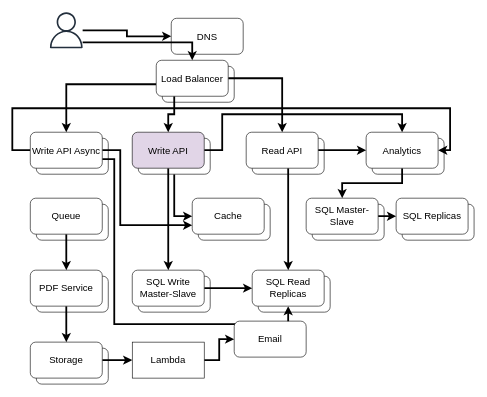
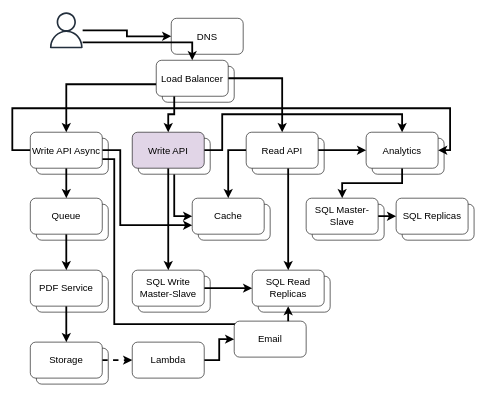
  <mxCell id="0" />
  <mxCell id="1" parent="0" />
  <mxCell id="2" value="" style="rounded=1;whiteSpace=wrap;html=1;fontSize=16;" parent="1" vertex="1"><mxGeometry x="520" y="340" width="120" height="60" as="geometry" /></mxCell>
  <mxCell id="3" value="" style="rounded=1;whiteSpace=wrap;html=1;fontSize=16;" parent="1" vertex="1"><mxGeometry x="230" y="460" width="120" height="60" as="geometry" /></mxCell>
  <mxCell id="4" value="" style="rounded=1;whiteSpace=wrap;html=1;fontSize=16;" parent="1" vertex="1"><mxGeometry x="430" y="460" width="120" height="60" as="geometry" /></mxCell>
  <mxCell id="5" value="" style="rounded=1;whiteSpace=wrap;html=1;fontSize=16;" parent="1" vertex="1"><mxGeometry x="60" y="580" width="120" height="60" as="geometry" /></mxCell>
  <mxCell id="6" value="" style="rounded=1;whiteSpace=wrap;html=1;fontSize=16;" parent="1" vertex="1"><mxGeometry x="670" y="340" width="120" height="60" as="geometry" /></mxCell>
  <mxCell id="7" value="" style="rounded=1;whiteSpace=wrap;html=1;fontSize=16;" parent="1" vertex="1"><mxGeometry x="60" y="460" width="120" height="60" as="geometry" /></mxCell>
  <mxCell id="8" value="" style="rounded=1;whiteSpace=wrap;html=1;fontSize=16;" parent="1" vertex="1"><mxGeometry x="60" y="340" width="120" height="60" as="geometry" /></mxCell>
  <mxCell id="9" value="" style="rounded=1;whiteSpace=wrap;html=1;fontSize=16;" parent="1" vertex="1"><mxGeometry x="60" y="230" width="120" height="60" as="geometry" /></mxCell>
  <mxCell id="10" value="" style="rounded=1;whiteSpace=wrap;html=1;fontSize=16;" parent="1" vertex="1"><mxGeometry x="620" y="230" width="120" height="60" as="geometry" /></mxCell>
  <mxCell id="11" value="" style="rounded=1;whiteSpace=wrap;html=1;fontSize=16;" parent="1" vertex="1"><mxGeometry x="330" y="340" width="120" height="60" as="geometry" /></mxCell>
  <mxCell id="12" value="&lt;font style=&quot;font-size: 16px;&quot;&gt;DNS&lt;/font&gt;" style="rounded=1;whiteSpace=wrap;html=1;" parent="1" vertex="1"><mxGeometry x="285" y="30" width="120" height="60" as="geometry" /></mxCell>
  <mxCell id="13" value="" style="rounded=1;whiteSpace=wrap;html=1;fontSize=16;" parent="1" vertex="1"><mxGeometry x="270" y="110" width="120" height="60" as="geometry" /></mxCell>
  <mxCell id="14" style="edgeStyle=orthogonalEdgeStyle;rounded=0;orthogonalLoop=1;jettySize=auto;html=1;entryX=0.5;entryY=0;entryDx=0;entryDy=0;fontSize=16;strokeWidth=3;" parent="1" source="17" target="35" edge="1"><mxGeometry relative="1" as="geometry"><Array as="points"><mxPoint x="110" y="140" /></Array></mxGeometry></mxCell>
  <mxCell id="15" style="edgeStyle=orthogonalEdgeStyle;rounded=0;orthogonalLoop=1;jettySize=auto;html=1;exitX=0.25;exitY=1;exitDx=0;exitDy=0;fontSize=16;strokeWidth=3;" parent="1" source="17" target="25" edge="1"><mxGeometry relative="1" as="geometry" /></mxCell>
  <mxCell id="16" style="edgeStyle=orthogonalEdgeStyle;rounded=0;orthogonalLoop=1;jettySize=auto;html=1;entryX=0.5;entryY=0;entryDx=0;entryDy=0;fontSize=16;strokeWidth=3;" parent="1" source="17" target="30" edge="1"><mxGeometry relative="1" as="geometry" /></mxCell>
  <mxCell id="17" value="Load Balancer" style="rounded=1;whiteSpace=wrap;html=1;fontSize=16;" parent="1" vertex="1"><mxGeometry x="260" y="100" width="120" height="60" as="geometry" /></mxCell>
  <mxCell id="18" style="edgeStyle=orthogonalEdgeStyle;rounded=0;orthogonalLoop=1;jettySize=auto;html=1;entryX=0;entryY=0.5;entryDx=0;entryDy=0;fontSize=16;strokeWidth=3;" parent="1" source="20" target="12" edge="1"><mxGeometry relative="1" as="geometry" /></mxCell>
  <mxCell id="19" style="edgeStyle=orthogonalEdgeStyle;rounded=0;orthogonalLoop=1;jettySize=auto;html=1;entryX=0.5;entryY=0;entryDx=0;entryDy=0;fontSize=16;strokeWidth=3;" parent="1" source="20" target="17" edge="1"><mxGeometry relative="1" as="geometry"><Array as="points"><mxPoint x="320" y="70" /></Array></mxGeometry></mxCell>
  <mxCell id="20" value="" style="sketch=0;outlineConnect=0;fontColor=#232F3E;gradientColor=none;fillColor=#232F3D;strokeColor=none;dashed=0;verticalLabelPosition=bottom;verticalAlign=top;align=center;html=1;fontSize=12;fontStyle=0;aspect=fixed;pointerEvents=1;shape=mxgraph.aws4.user;" parent="1" vertex="1"><mxGeometry x="80" y="20" width="60" height="60" as="geometry" /></mxCell>
  <mxCell id="21" style="edgeStyle=orthogonalEdgeStyle;rounded=0;orthogonalLoop=1;jettySize=auto;html=1;entryX=0;entryY=0.5;entryDx=0;entryDy=0;fontSize=16;strokeWidth=3;" parent="1" source="22" target="45" edge="1"><mxGeometry relative="1" as="geometry" /></mxCell>
  <mxCell id="22" value="&lt;div&gt;&lt;br&gt;&lt;/div&gt;" style="rounded=1;whiteSpace=wrap;html=1;fontSize=16;" parent="1" vertex="1"><mxGeometry x="230" y="230" width="120" height="60" as="geometry" /></mxCell>
  <mxCell id="23" style="edgeStyle=orthogonalEdgeStyle;rounded=0;orthogonalLoop=1;jettySize=auto;html=1;entryX=0.5;entryY=0;entryDx=0;entryDy=0;fontSize=16;strokeWidth=3;" parent="1" source="25" target="52" edge="1"><mxGeometry relative="1" as="geometry" /></mxCell>
  <mxCell id="24" style="edgeStyle=orthogonalEdgeStyle;rounded=0;orthogonalLoop=1;jettySize=auto;html=1;entryX=0.5;entryY=0;entryDx=0;entryDy=0;fontSize=16;strokeWidth=3;" parent="1" source="25" target="47" edge="1"><mxGeometry relative="1" as="geometry"><Array as="points"><mxPoint x="370" y="250" /><mxPoint x="370" y="190" /><mxPoint x="670" y="190" /></Array></mxGeometry></mxCell>
  <mxCell id="25" value="Write API" style="rounded=1;whiteSpace=wrap;html=1;fontSize=16;fillColor=#e1d5e7;" parent="1" vertex="1"><mxGeometry x="220" y="220" width="120" height="60" as="geometry" /></mxCell>
  <mxCell id="26" value="&lt;div&gt;&lt;br&gt;&lt;/div&gt;" style="rounded=1;whiteSpace=wrap;html=1;fontSize=16;" parent="1" vertex="1"><mxGeometry x="420" y="230" width="120" height="60" as="geometry" /></mxCell>
  <mxCell id="27" style="edgeStyle=orthogonalEdgeStyle;rounded=0;orthogonalLoop=1;jettySize=auto;html=1;entryX=0.5;entryY=0;entryDx=0;entryDy=0;fontSize=16;strokeWidth=3;" parent="1" source="30" target="53" edge="1"><mxGeometry relative="1" as="geometry"><Array as="points"><mxPoint x="480" y="430" /><mxPoint x="480" y="430" /></Array></mxGeometry></mxCell>
  <mxCell id="28" style="edgeStyle=orthogonalEdgeStyle;rounded=0;orthogonalLoop=1;jettySize=auto;html=1;entryX=0;entryY=0.5;entryDx=0;entryDy=0;fontSize=16;strokeWidth=3;" parent="1" source="30" target="47" edge="1"><mxGeometry relative="1" as="geometry" /></mxCell>
+ <mxCell id="29" style="edgeStyle=orthogonalEdgeStyle;rounded=0;orthogonalLoop=1;jettySize=auto;html=1;exitX=0;exitY=0.5;exitDx=0;exitDy=0;entryX=0.5;entryY=0;entryDx=0;entryDy=0;fontSize=16;strokeWidth=3;" parent="1" source="30" target="45" edge="1"><mxGeometry relative="1" as="geometry" /></mxCell>
  <mxCell id="30" value="Read API" style="rounded=1;whiteSpace=wrap;html=1;fontSize=16;" parent="1" vertex="1"><mxGeometry x="410" y="220" width="120" height="60" as="geometry" /></mxCell>
+ <mxCell id="31" style="edgeStyle=orthogonalEdgeStyle;rounded=0;orthogonalLoop=1;jettySize=auto;html=1;entryX=0.5;entryY=0;entryDx=0;entryDy=0;fontSize=16;strokeWidth=3;" parent="1" source="35" target="37" edge="1"><mxGeometry relative="1" as="geometry" /></mxCell>
  <mxCell id="32" style="edgeStyle=orthogonalEdgeStyle;rounded=0;orthogonalLoop=1;jettySize=auto;html=1;entryX=0;entryY=0.75;entryDx=0;entryDy=0;fontSize=16;strokeWidth=3;" parent="1" source="35" target="45" edge="1"><mxGeometry relative="1" as="geometry"><Array as="points"><mxPoint x="200" y="250" /><mxPoint x="200" y="375" /></Array></mxGeometry></mxCell>
  <mxCell id="33" style="edgeStyle=orthogonalEdgeStyle;rounded=0;orthogonalLoop=1;jettySize=auto;html=1;fontSize=16;strokeWidth=3;entryX=1;entryY=0.5;entryDx=0;entryDy=0;" parent="1" source="35" target="47" edge="1"><mxGeometry relative="1" as="geometry"><mxPoint x="740" y="250" as="targetPoint" /><Array as="points"><mxPoint x="20" y="250" /><mxPoint x="20" y="180" /><mxPoint x="750" y="180" /><mxPoint x="750" y="250" /></Array></mxGeometry></mxCell>
  <mxCell id="34" style="edgeStyle=orthogonalEdgeStyle;rounded=0;orthogonalLoop=1;jettySize=auto;html=1;exitX=1;exitY=0.75;exitDx=0;exitDy=0;entryX=0.5;entryY=1;entryDx=0;entryDy=0;fontSize=16;strokeWidth=3;" parent="1" source="35" target="53" edge="1"><mxGeometry relative="1" as="geometry"><Array as="points"><mxPoint x="190" y="265" /><mxPoint x="190" y="540" /><mxPoint x="480" y="540" /></Array></mxGeometry></mxCell>
  <mxCell id="35" value="Write API Async" style="rounded=1;whiteSpace=wrap;html=1;fontSize=16;" parent="1" vertex="1"><mxGeometry x="50" y="220" width="120" height="60" as="geometry" /></mxCell>
  <mxCell id="36" style="edgeStyle=orthogonalEdgeStyle;rounded=0;orthogonalLoop=1;jettySize=auto;html=1;entryX=0.5;entryY=0;entryDx=0;entryDy=0;fontSize=16;strokeWidth=3;" parent="1" source="37" target="39" edge="1"><mxGeometry relative="1" as="geometry" /></mxCell>
  <mxCell id="37" value="Queue" style="rounded=1;whiteSpace=wrap;html=1;fontSize=16;" parent="1" vertex="1"><mxGeometry x="50" y="330" width="120" height="60" as="geometry" /></mxCell>
  <mxCell id="38" style="edgeStyle=orthogonalEdgeStyle;rounded=0;orthogonalLoop=1;jettySize=auto;html=1;exitX=0.5;exitY=1;exitDx=0;exitDy=0;entryX=0.5;entryY=0;entryDx=0;entryDy=0;fontSize=16;strokeWidth=3;" parent="1" source="39" target="41" edge="1"><mxGeometry relative="1" as="geometry" /></mxCell>
  <mxCell id="39" value="PDF Service" style="rounded=1;whiteSpace=wrap;html=1;fontSize=16;" parent="1" vertex="1"><mxGeometry x="50" y="450" width="120" height="60" as="geometry" /></mxCell>
- <mxCell id="40" style="edgeStyle=orthogonalEdgeStyle;rounded=0;orthogonalLoop=1;jettySize=auto;html=1;exitX=1;exitY=0.5;exitDx=0;exitDy=0;fontSize=16;strokeWidth=3;" parent="1" source="41" target="43" edge="1"><mxGeometry relative="1" as="geometry" /></mxCell>
+ <mxCell id="40" style="edgeStyle=orthogonalEdgeStyle;rounded=0;orthogonalLoop=1;jettySize=auto;html=1;exitX=1;exitY=0.5;exitDx=0;exitDy=0;fontSize=16;strokeWidth=3;dashed=1;" parent="1" source="41" target="43" edge="1"><mxGeometry relative="1" as="geometry" /></mxCell>
  <mxCell id="41" value="Storage" style="rounded=1;whiteSpace=wrap;html=1;fontSize=16;" parent="1" vertex="1"><mxGeometry x="50" y="570" width="120" height="60" as="geometry" /></mxCell>
  <mxCell id="42" style="edgeStyle=orthogonalEdgeStyle;rounded=0;orthogonalLoop=1;jettySize=auto;html=1;exitX=1;exitY=0.5;exitDx=0;exitDy=0;entryX=0;entryY=0.5;entryDx=0;entryDy=0;fontSize=16;strokeWidth=3;" parent="1" source="43" target="44" edge="1"><mxGeometry relative="1" as="geometry" /></mxCell>
- <mxCell id="43" value="Lambda" style="whiteSpace=wrap;html=1;fontSize=16;rounded=0;" parent="1" vertex="1"><mxGeometry x="220" y="570" width="120" height="60" as="geometry" /></mxCell>
+ <mxCell id="43" value="Lambda" style="rounded=1;whiteSpace=wrap;html=1;fontSize=16;" parent="1" vertex="1"><mxGeometry x="220" y="570" width="120" height="60" as="geometry" /></mxCell>
  <mxCell id="44" value="Email" style="rounded=1;whiteSpace=wrap;html=1;fontSize=16;" parent="1" vertex="1"><mxGeometry x="390" y="535" width="120" height="60" as="geometry" /></mxCell>
  <mxCell id="45" value="Cache" style="rounded=1;whiteSpace=wrap;html=1;fontSize=16;" parent="1" vertex="1"><mxGeometry x="320" y="330" width="120" height="60" as="geometry" /></mxCell>
  <mxCell id="46" style="edgeStyle=orthogonalEdgeStyle;rounded=0;orthogonalLoop=1;jettySize=auto;html=1;entryX=0.5;entryY=0;entryDx=0;entryDy=0;fontSize=16;strokeWidth=3;" parent="1" source="47" target="49" edge="1"><mxGeometry relative="1" as="geometry" /></mxCell>
  <mxCell id="47" value="Analytics" style="rounded=1;whiteSpace=wrap;html=1;fontSize=16;" parent="1" vertex="1"><mxGeometry x="610" y="220" width="120" height="60" as="geometry" /></mxCell>
  <mxCell id="48" style="edgeStyle=orthogonalEdgeStyle;rounded=0;orthogonalLoop=1;jettySize=auto;html=1;entryX=0;entryY=0.5;entryDx=0;entryDy=0;fontSize=16;strokeWidth=3;" parent="1" source="49" target="50" edge="1"><mxGeometry relative="1" as="geometry" /></mxCell>
  <mxCell id="49" value="SQL Master-Slave" style="rounded=1;whiteSpace=wrap;html=1;fontSize=16;" parent="1" vertex="1"><mxGeometry x="510" y="330" width="120" height="60" as="geometry" /></mxCell>
  <mxCell id="50" value="SQL Replicas" style="rounded=1;whiteSpace=wrap;html=1;fontSize=16;" parent="1" vertex="1"><mxGeometry x="660" y="330" width="120" height="60" as="geometry" /></mxCell>
  <mxCell id="51" style="edgeStyle=orthogonalEdgeStyle;rounded=0;orthogonalLoop=1;jettySize=auto;html=1;entryX=0;entryY=0.5;entryDx=0;entryDy=0;fontSize=16;strokeWidth=3;" parent="1" source="52" target="53" edge="1"><mxGeometry relative="1" as="geometry"><mxPoint x="370" y="480" as="targetPoint" /></mxGeometry></mxCell>
  <mxCell id="52" value="SQL Write Master-Slave" style="rounded=1;whiteSpace=wrap;html=1;fontSize=16;" parent="1" vertex="1"><mxGeometry x="220" y="450" width="120" height="60" as="geometry" /></mxCell>
  <mxCell id="53" value="SQL Read Replicas" style="rounded=1;whiteSpace=wrap;html=1;fontSize=16;" parent="1" vertex="1"><mxGeometry x="420" y="450" width="120" height="60" as="geometry" /></mxCell>
